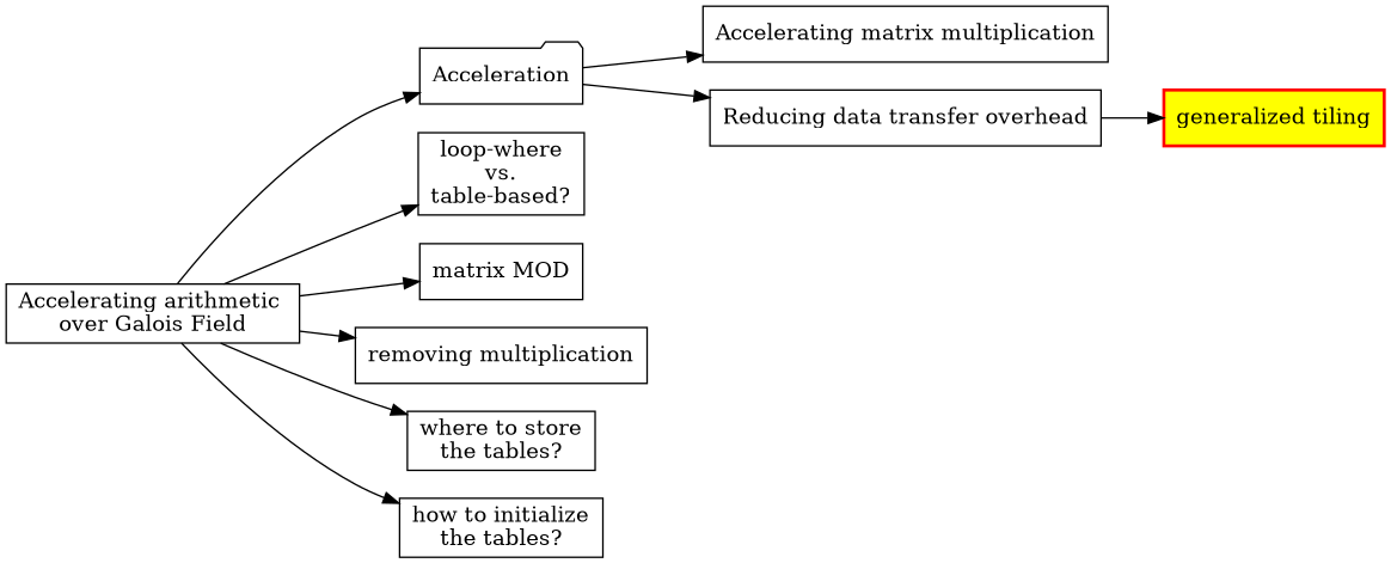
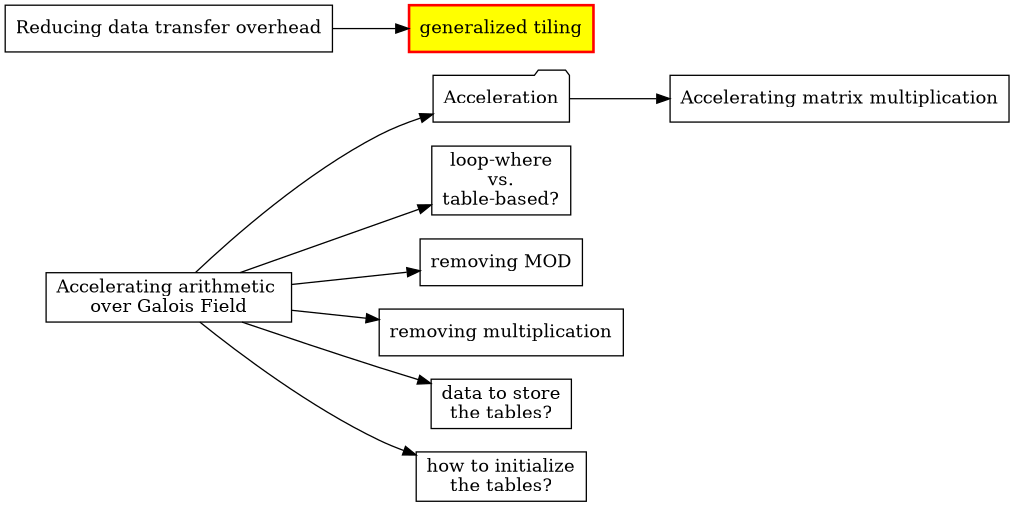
  digraph {
    rankdir=LR
    node [shape=box]
    n1 [label=Acceleration shape=folder]
    n2 [label="Accelerating matrix multiplication"]
    n3 [label="Reducing data transfer overhead"]
    n4 [label="Accelerating arithmetic \nover Galois Field"]
    n5 [label="loop-where\nvs.\ntable-based?"]
-   n6 [label="matrix MOD"]
+   n6 [label="removing MOD"]
    n7 [label="removing multiplication"]
-   n8 [label="where to store\nthe tables?"]
+   n8 [label="data to store\nthe tables?"]
    n9 [label="how to initialize\nthe tables?"]
    n10 [color=red fillcolor=yellow fontcolor=black label="generalized tiling" style="filled, setlinewidth(2)"]
    n1 -> n2
-   n1 -> n3
    n3 -> n10
    n4 -> n1
    n4 -> n5
    n4 -> n6
    n4 -> n7
    n4 -> n8
    n4 -> n9
  }
